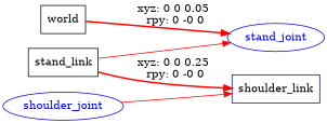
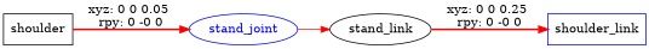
  digraph {
    rankdir=LR
    node [shape=box color=blue]
    edge [color=red style=bold]
-   n1 [label=world color=""]
+   n1 [label=shoulder color=""]
    stand_joint [fontcolor=blue shape=ellipse]
-   n3 [label=stand_link color=""]
+   n3 [label=stand_link shape=ellipse color=""]
    n4 [label=shoulder_link]
-   shoulder_joint [fontcolor=blue shape=ellipse]
    n1 -> stand_joint [label="xyz: 0 0 0.05 \nrpy: 0 -0 0"]
-   n3 -> stand_joint [style=solid]
+   stand_joint -> n3 [style=solid]
    n3 -> n4 [label="xyz: 0 0 0.25 \nrpy: 0 -0 0"]
-   shoulder_joint -> n4 [style=solid]
  }
